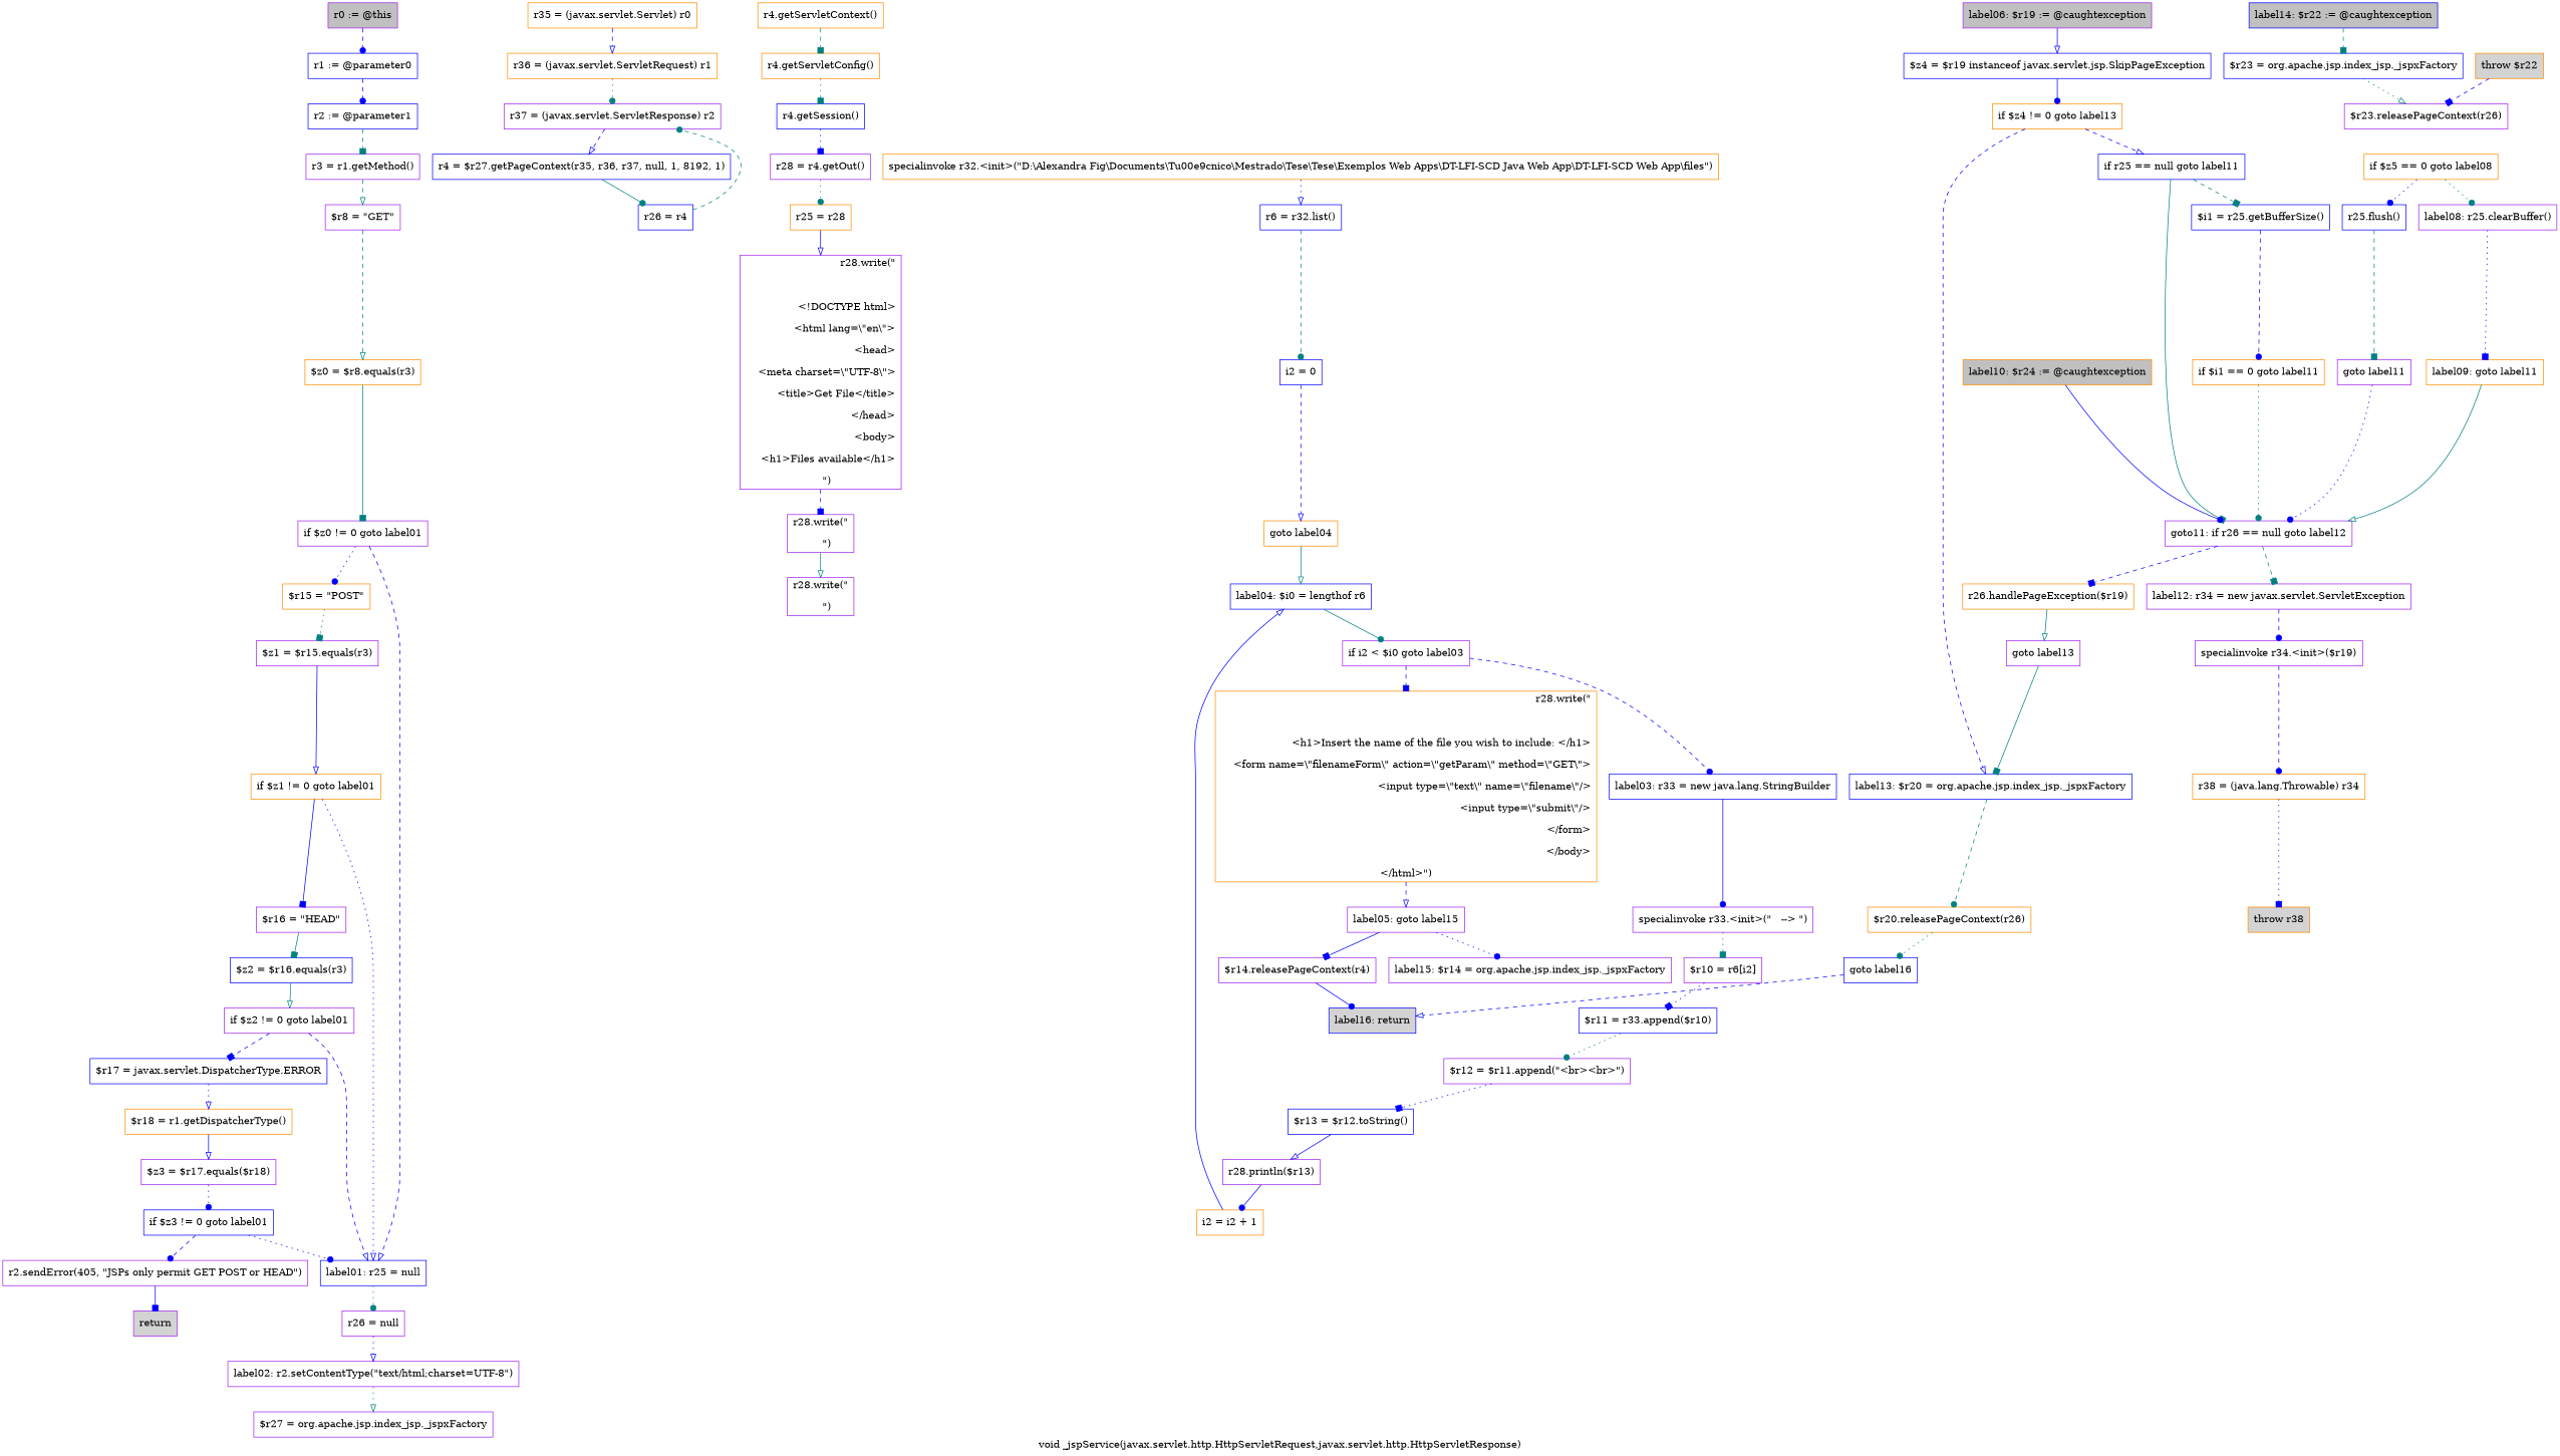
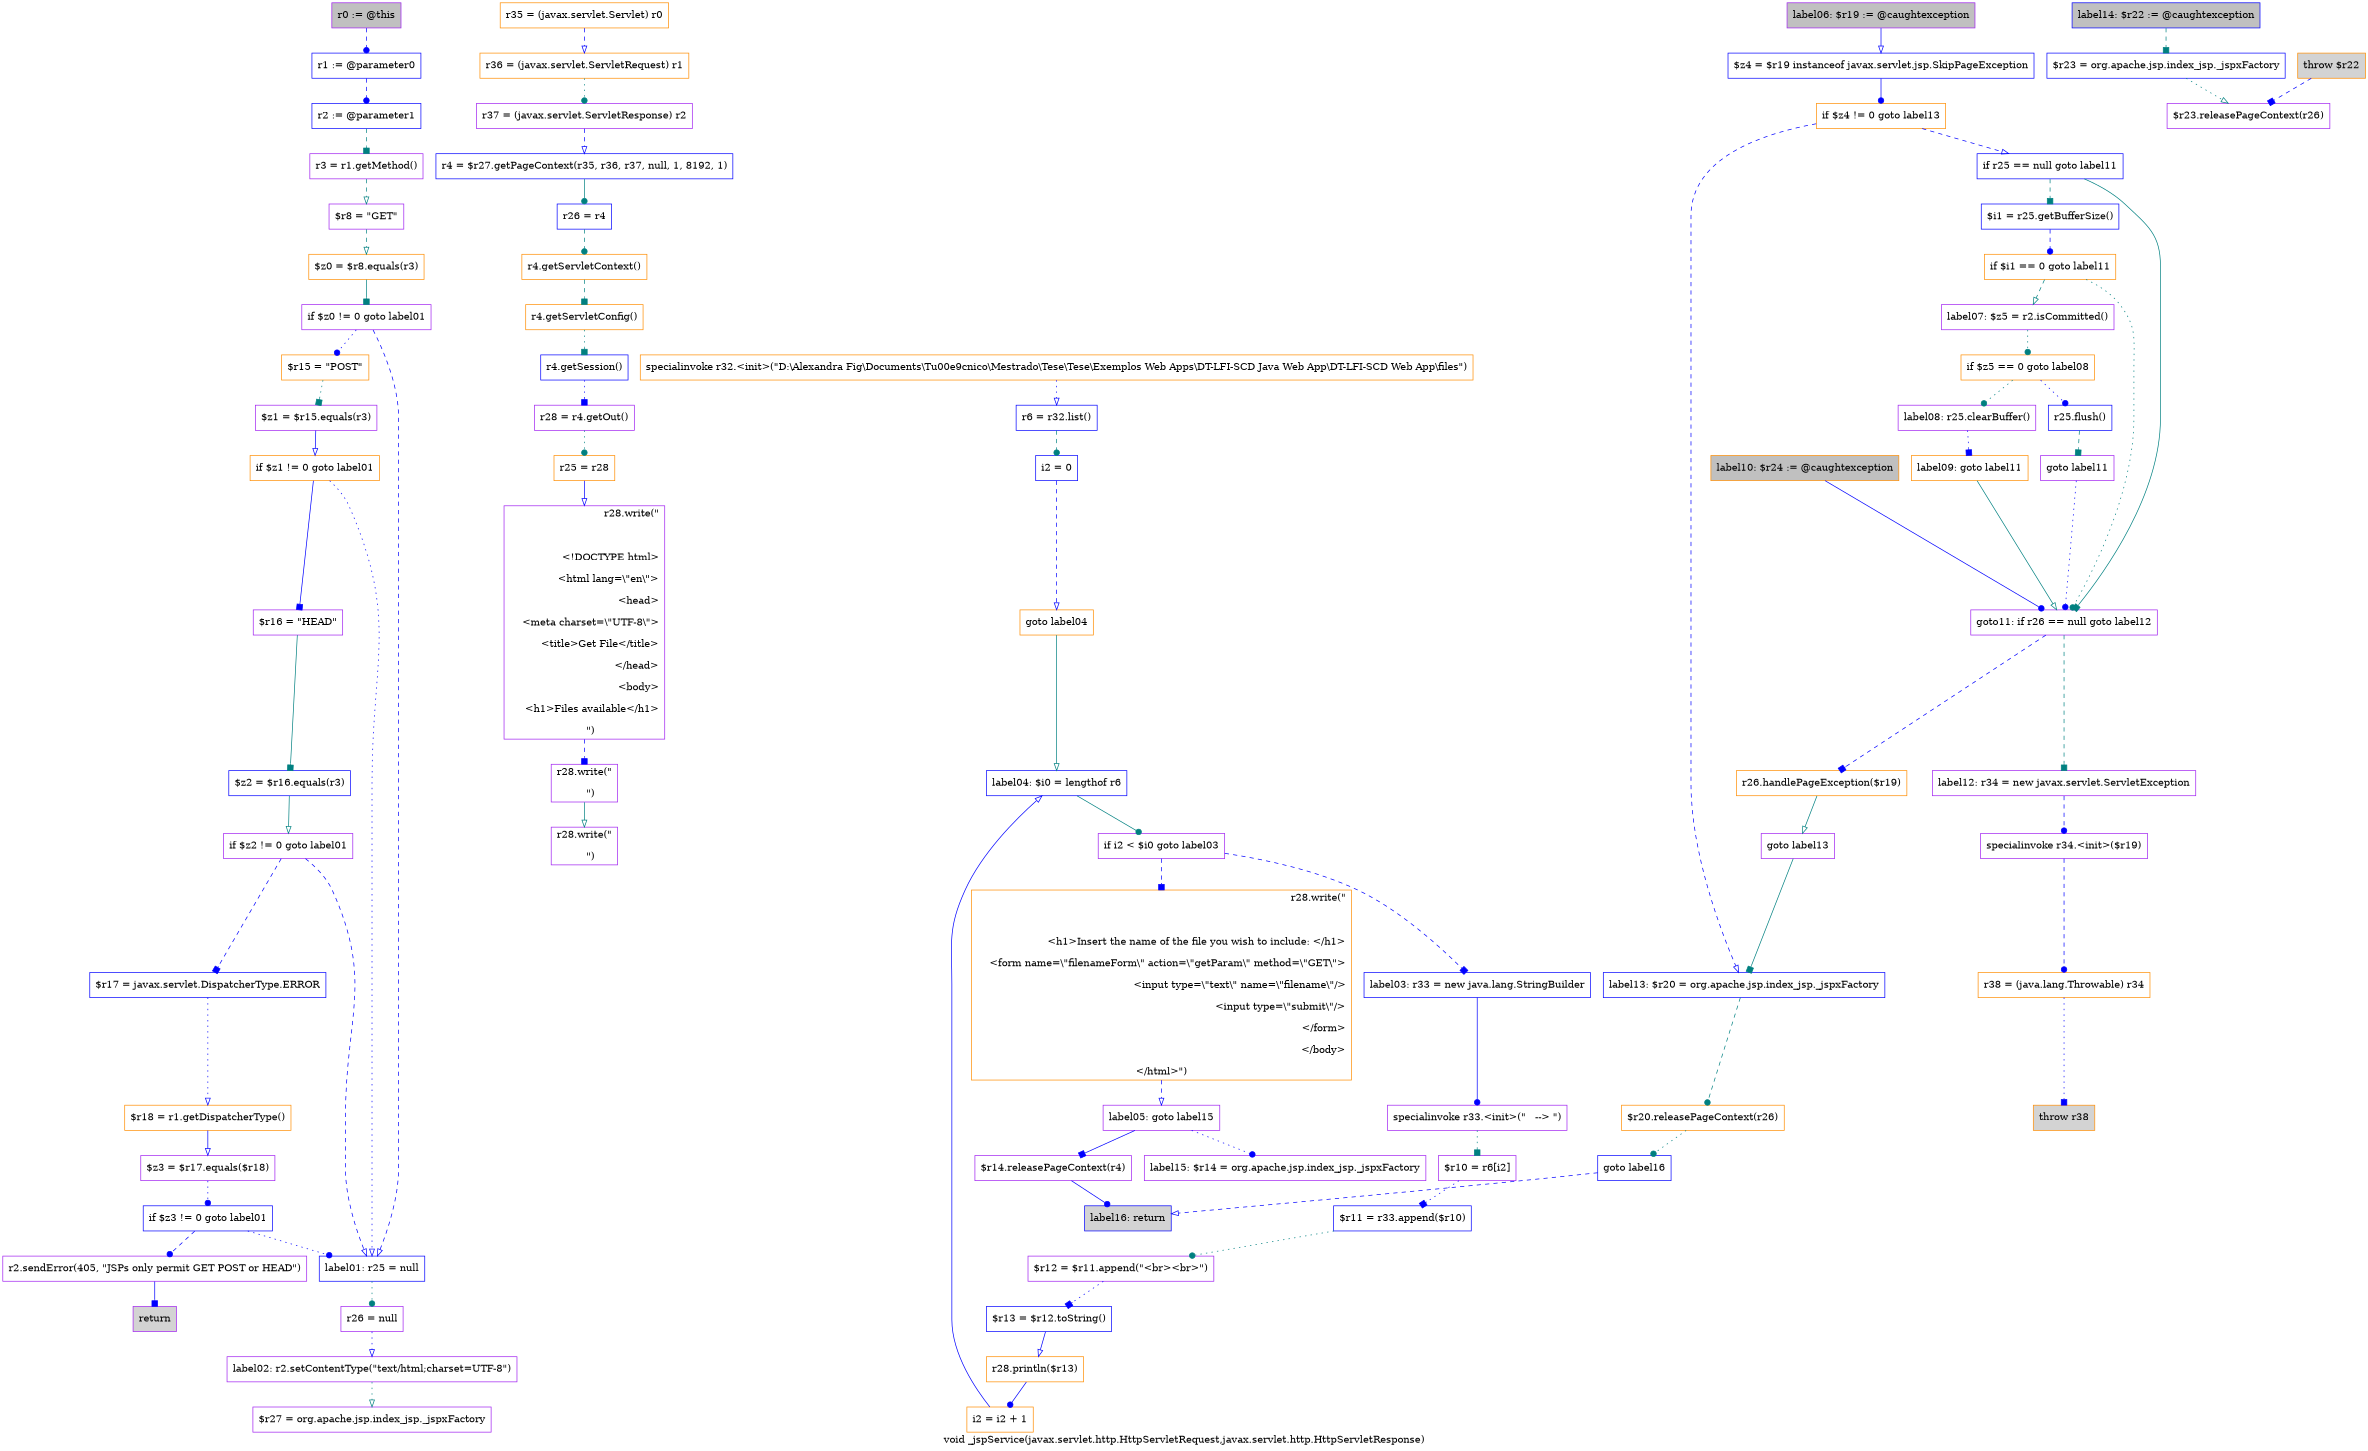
  digraph {
    label="void _jspService(javax.servlet.http.HttpServletRequest,javax.servlet.http.HttpServletResponse)"
    node [color=purple shape=box]
    edge [arrowhead=dot color=blue style=dashed]
    n1 [fillcolor=gray label="r0 := @this" style=filled]
    n2 [color=blue label="r1 := @parameter0"]
    n3 [color=blue label="r2 := @parameter1"]
    n4 [label="r3 = r1.getMethod()"]
    n5 [label="$r8 = \"GET\""]
    n6 [color=darkorange label="$z0 = $r8.equals(r3)"]
    n7 [label="if $z0 != 0 goto label01"]
    n8 [color=darkorange label="$r15 = \"POST\""]
    n9 [color=blue label="label01: r25 = null"]
    n10 [label="$z1 = $r15.equals(r3)"]
    n11 [label="r26 = null"]
    n12 [color=darkorange label="if $z1 != 0 goto label01"]
    n13 [label="label02: r2.setContentType(\"text/html;charset=UTF-8\")"]
    n14 [label="$r16 = \"HEAD\""]
    n15 [color=blue label="$z2 = $r16.equals(r3)"]
    n16 [label="if $z2 != 0 goto label01"]
    n17 [color=blue label="$r17 = javax.servlet.DispatcherType.ERROR"]
    n18 [color=darkorange label="$r18 = r1.getDispatcherType()"]
    n19 [label="$z3 = $r17.equals($r18)"]
    n20 [color=blue label="if $z3 != 0 goto label01"]
    n21 [label="r2.sendError(405, \"JSPs only permit GET POST or HEAD\")"]
    n22 [fillcolor=lightgray label=return style=filled]
    n23 [label="$r27 = org.apache.jsp.index_jsp._jspxFactory"]
    n24 [color=darkorange label="r35 = (javax.servlet.Servlet) r0"]
    n25 [color=darkorange label="r36 = (javax.servlet.ServletRequest) r1"]
    n26 [label="r37 = (javax.servlet.ServletResponse) r2"]
    n27 [color=blue label="r4 = $r27.getPageContext(r35, r36, r37, null, 1, 8192, 1)"]
    n28 [color=blue label="r26 = r4"]
    n29 [color=darkorange label="r4.getServletContext()"]
    n30 [color=darkorange label="r4.getServletConfig()"]
    n31 [color=blue label="r4.getSession()"]
    n32 [label="r28 = r4.getOut()"]
    n33 [color=darkorange label="r25 = r28"]
    n34 [label="r28.write(\"\r\n\r\n<!DOCTYPE html>\r\n<html lang=\\\"en\\\">\r\n<head>\r\n    <meta charset=\\\"UTF-8\\\">\r\n    <title>Get File</title>\r\n</head>\r\n<body>\r\n    <h1>Files available</h1>\r\n    \")"]
    n35 [label="r28.write(\"\r\n    \")"]
    n36 [label="r28.write(\"\r\n    \")"]
    n37 [color=darkorange label="specialinvoke r32.<init>(\"D:\\Alexandra Fig\\Documents\\T\u00e9cnico\\Mestrado\\Tese\\Tese\\Exemplos Web Apps\\DT-LFI-SCD Java Web App\\DT-LFI-SCD Web App\\files\")"]
    n38 [color=blue label="r6 = r32.list()"]
    n39 [color=blue label="i2 = 0"]
    n40 [color=darkorange label="goto label04"]
    n41 [color=blue label="label04: $i0 = lengthof r6"]
    n42 [label="if i2 < $i0 goto label03"]
    n43 [color=blue label="label03: r33 = new java.lang.StringBuilder"]
    n44 [color=darkorange label="r28.write(\"\r\n\r\n    <h1>Insert the name of the file you wish to include: </h1>\r\n    <form name=\\\"filenameForm\\\" action=\\\"getParam\\\" method=\\\"GET\\\">\r\n        <input type=\\\"text\\\" name=\\\"filename\\\"/>\r\n        <input type=\\\"submit\\\"/>\r\n    </form>\r\n</body>\r\n</html>\")"]
    n45 [label="specialinvoke r33.<init>(\"   --> \")"]
    n46 [label="$r10 = r6[i2]"]
    n47 [color=blue label="$r11 = r33.append($r10)"]
    n48 [label="$r12 = $r11.append(\"<br><br>\")"]
    n49 [color=blue label="$r13 = $r12.toString()"]
-   n50 [label="r28.println($r13)"]
+   n50 [color=darkorange label="r28.println($r13)"]
    n51 [color=darkorange label="i2 = i2 + 1"]
    n52 [label="label05: goto label15"]
    n53 [label="label15: $r14 = org.apache.jsp.index_jsp._jspxFactory"]
    n54 [label="$r14.releasePageContext(r4)"]
    n55 [color=blue fillcolor=lightgray label="label16: return" style=filled]
    n56 [fillcolor=gray label="label06: $r19 := @caughtexception" style=filled]
    n57 [color=blue label="$z4 = $r19 instanceof javax.servlet.jsp.SkipPageException"]
    n58 [color=darkorange label="if $z4 != 0 goto label13"]
    n59 [color=blue label="if r25 == null goto label11"]
    n60 [color=blue label="label13: $r20 = org.apache.jsp.index_jsp._jspxFactory"]
    n61 [color=blue label="$i1 = r25.getBufferSize()"]
    n62 [label="goto11: if r26 == null goto label12"]
    n63 [color=darkorange label="$r20.releasePageContext(r26)"]
    n64 [color=darkorange label="if $i1 == 0 goto label11"]
    n65 [color=darkorange label="r26.handlePageException($r19)"]
    n66 [label="label12: r34 = new javax.servlet.ServletException"]
    n67 [color=blue label="goto label16"]
+   n68 [label="label07: $z5 = r2.isCommitted()"]
    n69 [label="goto label13"]
    n70 [label="specialinvoke r34.<init>($r19)"]
    n71 [color=darkorange label="if $z5 == 0 goto label08"]
    n72 [color=blue label="r25.flush()"]
    n73 [label="label08: r25.clearBuffer()"]
    n74 [label="goto label11"]
    n75 [color=darkorange label="label09: goto label11"]
    n76 [color=darkorange fillcolor=gray label="label10: $r24 := @caughtexception" style=filled]
    n77 [color=darkorange label="r38 = (java.lang.Throwable) r34"]
    n78 [color=darkorange fillcolor=lightgray label="throw r38" style=filled]
    n79 [color=blue fillcolor=gray label="label14: $r22 := @caughtexception" style=filled]
    n80 [color=blue label="$r23 = org.apache.jsp.index_jsp._jspxFactory"]
    n81 [label="$r23.releasePageContext(r26)"]
    n82 [color=darkorange fillcolor=lightgray label="throw $r22" style=filled]
    n1 -> n2
    n2 -> n3
    n3 -> n4 [arrowhead=box color=teal]
    n4 -> n5 [arrowhead=onormal color=teal]
    n5 -> n6 [arrowhead=onormal color=teal]
    n6 -> n7 [arrowhead=box color=teal style=solid]
    n7 -> n8 [style=dotted]
    n7 -> n9 [arrowhead=onormal]
    n8 -> n10 [arrowhead=box color=teal style=dotted]
    n9 -> n11 [color=teal style=dotted]
    n10 -> n12 [arrowhead=onormal style=solid]
    n11 -> n13 [arrowhead=onormal style=dotted]
    n12 -> n9 [arrowhead=onormal style=dotted]
    n12 -> n14 [arrowhead=box style=solid]
    n13 -> n23 [arrowhead=onormal color=teal style=dotted]
    n14 -> n15 [arrowhead=box color=teal style=solid]
    n15 -> n16 [arrowhead=onormal color=teal style=solid]
    n16 -> n9 [arrowhead=onormal]
    n16 -> n17 [arrowhead=box]
    n17 -> n18 [arrowhead=onormal style=dotted]
    n18 -> n19 [arrowhead=onormal style=solid]
    n19 -> n20 [style=dotted]
    n20 -> n9 [style=dotted]
    n20 -> n21
    n21 -> n22 [arrowhead=box style=solid]
    n24 -> n25 [arrowhead=onormal]
    n25 -> n26 [color=teal style=dotted]
    n26 -> n27 [arrowhead=onormal]
    n27 -> n28 [color=teal style=solid]
-   n28 -> n26 [color=teal]
+   n28 -> n29 [color=teal]
    n29 -> n30 [arrowhead=box color=teal]
    n30 -> n31 [arrowhead=box color=teal style=dotted]
    n31 -> n32 [arrowhead=box style=dotted]
    n32 -> n33 [color=teal style=dotted]
    n33 -> n34 [arrowhead=onormal style=solid]
    n34 -> n35 [arrowhead=box]
    n35 -> n36 [arrowhead=onormal color=teal style=solid]
    n37 -> n38 [arrowhead=onormal style=dotted]
    n38 -> n39 [color=teal]
    n39 -> n40 [arrowhead=onormal]
    n40 -> n41 [arrowhead=onormal color=teal style=solid]
    n41 -> n42 [color=teal style=solid]
-   n42 -> n43
+   n42 -> n43 [arrowhead=box]
    n42 -> n44 [arrowhead=box]
    n43 -> n45 [style=solid]
    n44 -> n52 [arrowhead=onormal]
    n45 -> n46 [arrowhead=box color=teal style=dotted]
    n46 -> n47 [arrowhead=box style=dotted]
    n47 -> n48 [color=teal style=dotted]
    n48 -> n49 [arrowhead=box style=dotted]
    n49 -> n50 [arrowhead=onormal style=solid]
    n50 -> n51 [style=solid]
    n51 -> n41 [arrowhead=onormal style=solid]
    n52 -> n53 [style=dotted]
    n52 -> n54 [arrowhead=box style=solid]
    n54 -> n55 [style=solid]
    n56 -> n57 [arrowhead=onormal style=solid]
    n57 -> n58 [style=solid]
    n58 -> n59 [arrowhead=onormal]
    n58 -> n60 [arrowhead=onormal]
    n59 -> n61 [arrowhead=box color=teal]
    n59 -> n62 [arrowhead=box color=teal style=solid]
    n60 -> n63 [color=teal]
    n61 -> n64
    n62 -> n65 [arrowhead=box]
    n62 -> n66 [arrowhead=box color=teal]
    n63 -> n67 [color=teal style=dotted]
    n64 -> n62 [color=teal style=dotted]
+   n64 -> n68 [arrowhead=onormal color=teal]
    n65 -> n69 [arrowhead=onormal color=teal style=solid]
    n66 -> n70
    n67 -> n55 [arrowhead=onormal]
+   n68 -> n71 [color=teal style=dotted]
    n69 -> n60 [arrowhead=box color=teal style=solid]
    n70 -> n77
    n71 -> n72 [style=dotted]
    n71 -> n73 [color=teal style=dotted]
    n72 -> n74 [arrowhead=box color=teal]
    n73 -> n75 [arrowhead=box style=dotted]
    n74 -> n62 [style=dotted]
    n75 -> n62 [arrowhead=onormal color=teal style=solid]
    n76 -> n62 [style=solid]
    n77 -> n78 [arrowhead=box style=dotted]
    n79 -> n80 [arrowhead=box color=teal]
    n80 -> n81 [arrowhead=onormal color=teal style=dotted]
    n82 -> n81 [arrowhead=box]
  }
